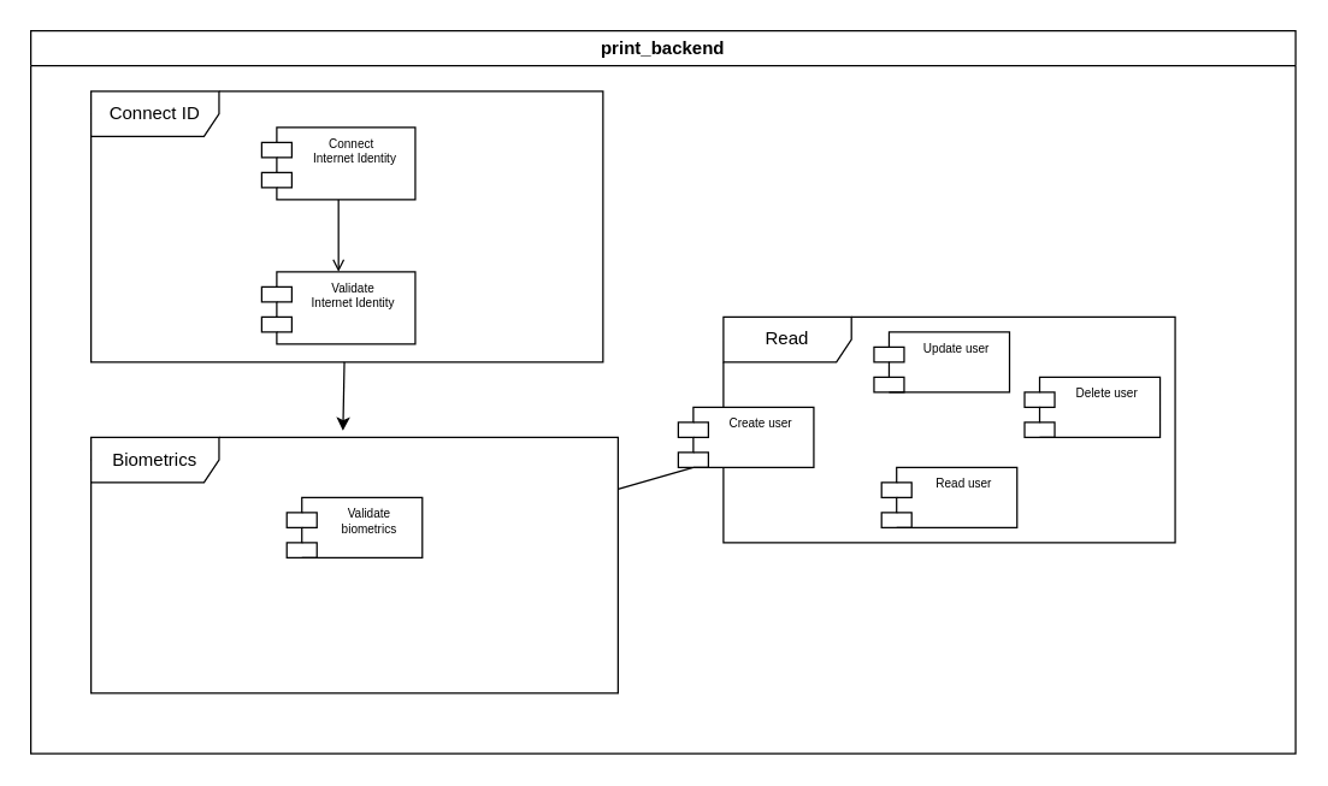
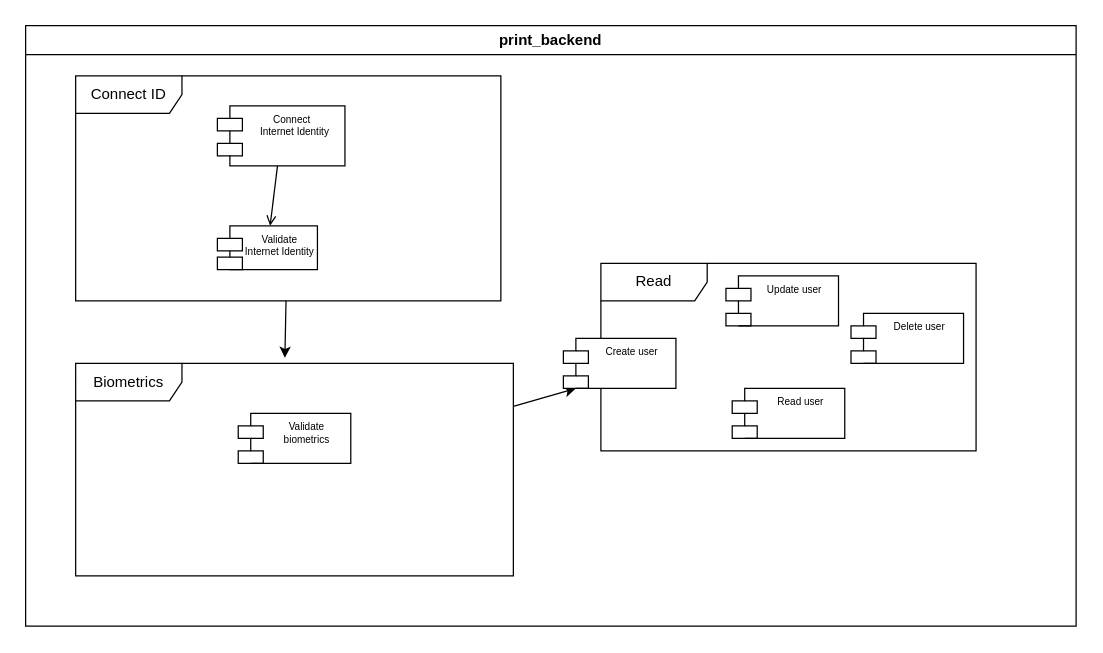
  <mxCell id="0" />
  <mxCell id="1" parent="0" />
  <mxCell id="2" value="print_backend" style="swimlane;whiteSpace=wrap;html=1;fillColor=none;" parent="1" vertex="1"><mxGeometry width="840" height="480" as="geometry" x="20" y="20" /></mxCell>
  <mxCell id="3" value="" style="edgeStyle=none;html=1;" parent="2" edge="1"><mxGeometry relative="1" as="geometry"><mxPoint x="425" y="980" as="targetPoint" /></mxGeometry></mxCell>
- <mxCell id="4" style="edgeStyle=none;html=1;entryX=0;entryY=1;entryDx=10;entryDy=0;entryPerimeter=0;fontColor=#0d0c0c;endArrow=none;" edge="1" parent="2" source="5" target="18"><mxGeometry relative="1" as="geometry" /></mxCell>
+ <mxCell id="4" style="edgeStyle=none;html=1;entryX=0;entryY=1;entryDx=10;entryDy=0;entryPerimeter=0;fontColor=#0d0c0c;" edge="1" parent="2" source="5" target="18"><mxGeometry relative="1" as="geometry" /></mxCell>
  <mxCell id="5" value="Biometrics" style="shape=umlFrame;whiteSpace=wrap;html=1;width=85;height=30;" parent="2" vertex="1"><mxGeometry x="40" y="270" width="350" height="170" as="geometry" /></mxCell>
  <mxCell id="6" value="Validate&#10;biometrics" style="shape=module;align=left;spacingLeft=20;align=center;verticalAlign=top;fontSize=8;" parent="2" vertex="1"><mxGeometry x="170" y="310" width="90" height="40" as="geometry" /></mxCell>
  <mxCell id="7" value="" style="group" parent="2" vertex="1" connectable="0"><mxGeometry x="40" y="40" width="340" height="180" as="geometry" /></mxCell>
  <mxCell id="8" value="Connect ID" style="shape=umlFrame;whiteSpace=wrap;html=1;width=85;height=30;" parent="7" vertex="1"><mxGeometry width="340" height="180" as="geometry" /></mxCell>
  <mxCell id="9" value="" style="edgeStyle=none;html=1;fontSize=8;endArrow=open;" parent="7" source="10" target="11" edge="1"><mxGeometry relative="1" as="geometry" /></mxCell>
  <mxCell id="10" value="Connect &#10; Internet Identity" style="shape=module;align=left;spacingLeft=20;align=center;verticalAlign=top;fontSize=8;" parent="7" vertex="1"><mxGeometry x="113.333" y="24" width="102" height="48" as="geometry" /></mxCell>
- <mxCell id="11" value="Validate&#10;Internet Identity" style="shape=module;align=left;spacingLeft=20;align=center;verticalAlign=top;fontSize=8;" parent="7" vertex="1"><mxGeometry x="113.333" y="120" width="102" height="48" as="geometry" /></mxCell>
+ <mxCell id="11" value="Validate&#10;Internet Identity" style="shape=module;align=left;spacingLeft=20;align=center;verticalAlign=top;fontSize=8;" parent="7" vertex="1"><mxGeometry x="113.333" y="120" width="80" height="35" as="geometry" /></mxCell>
  <mxCell id="12" value="" style="edgeStyle=none;html=1;fontSize=8;entryX=0.478;entryY=-0.026;entryDx=0;entryDy=0;entryPerimeter=0;" parent="2" source="8" target="5" edge="1"><mxGeometry relative="1" as="geometry" /></mxCell>
  <mxCell id="13" value="" style="group" parent="2" vertex="1" connectable="0"><mxGeometry x="460" y="190" width="350" height="150" as="geometry" /></mxCell>
  <mxCell id="14" value="Update user" style="shape=module;align=left;spacingLeft=20;align=center;verticalAlign=top;fontSize=8;" parent="13" vertex="1"><mxGeometry x="100" y="10" width="90" height="40" as="geometry" /></mxCell>
  <mxCell id="15" value="Read user" style="shape=module;align=left;spacingLeft=20;align=center;verticalAlign=top;fontSize=8;" parent="13" vertex="1"><mxGeometry x="105" y="100" width="90" height="40" as="geometry" /></mxCell>
  <mxCell id="16" value="Delete user" style="shape=module;align=left;spacingLeft=20;align=center;verticalAlign=top;fontSize=8;" parent="13" vertex="1"><mxGeometry x="200" y="40" width="90" height="40" as="geometry" /></mxCell>
  <mxCell id="17" value="Read" style="shape=umlFrame;whiteSpace=wrap;html=1;width=85;height=30;" parent="13" vertex="1"><mxGeometry width="300" height="150" as="geometry" /></mxCell>
  <mxCell id="18" value="Create user" style="shape=module;align=left;spacingLeft=20;align=center;verticalAlign=top;fontSize=8;" parent="13" vertex="1"><mxGeometry x="-30" y="60" width="90" height="40" as="geometry" /></mxCell>
